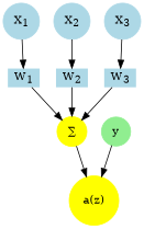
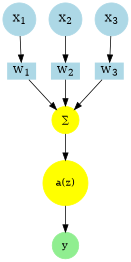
  digraph {
    rankdir=TB
    node [color=lightblue shape=circle style=filled]
    n1 [label=<X<SUB>1</SUB>>]
    n2 [height=0 label=<W<SUB>1</SUB>> shape=plaintext width=0]
    n3 [label=<X<SUB>2</SUB>>]
    n4 [height=0 label=<W<SUB>2</SUB>> shape=plaintext width=0]
    n5 [label=<X<SUB>3</SUB>>]
    n6 [height=0 label=<W<SUB>3</SUB>> shape=plaintext width=0]
    n7 [color=yellow height=0 label="∑" width=0]
    n8 [color=yellow height=0 label=<a(z)> width=0]
    n9 [color=lightgreen height=0 label=y width=0]
    n1 -> n2
    n2 -> n7
    n3 -> n4
    n4 -> n7
    n5 -> n6
    n6 -> n7
    n7 -> n8
-   n9 -> n8
+   n8 -> n9
  }
